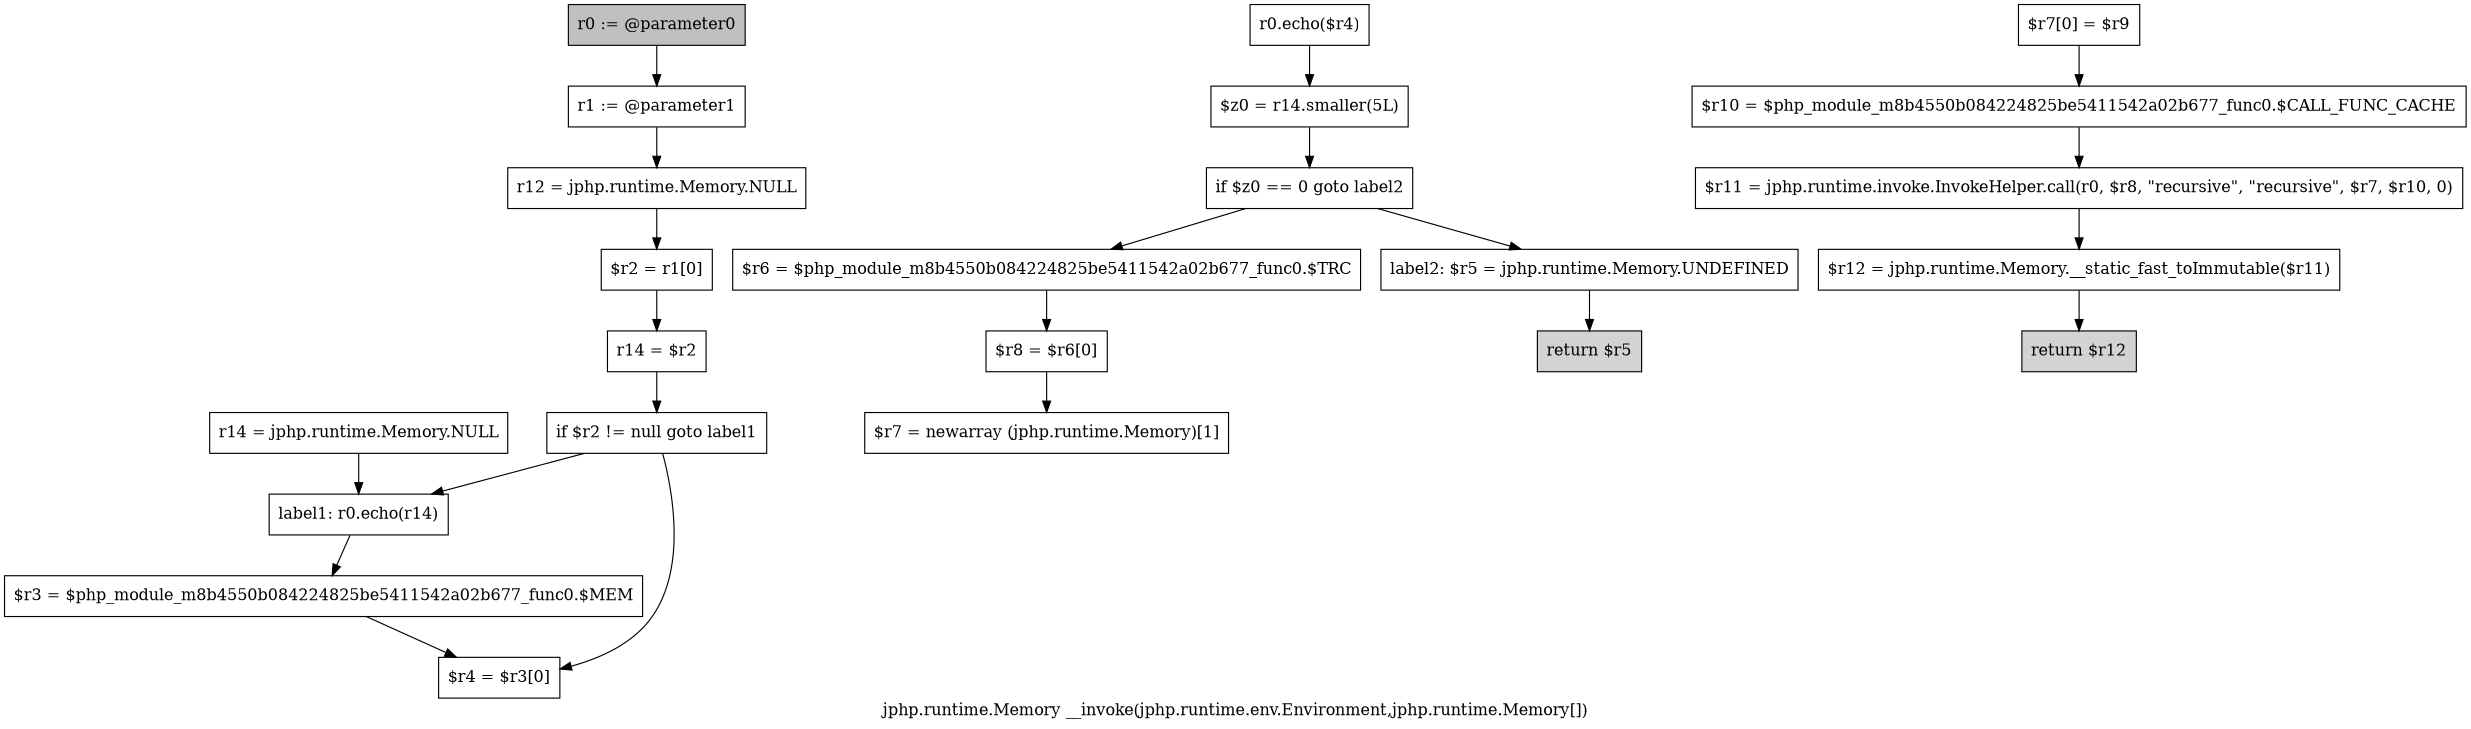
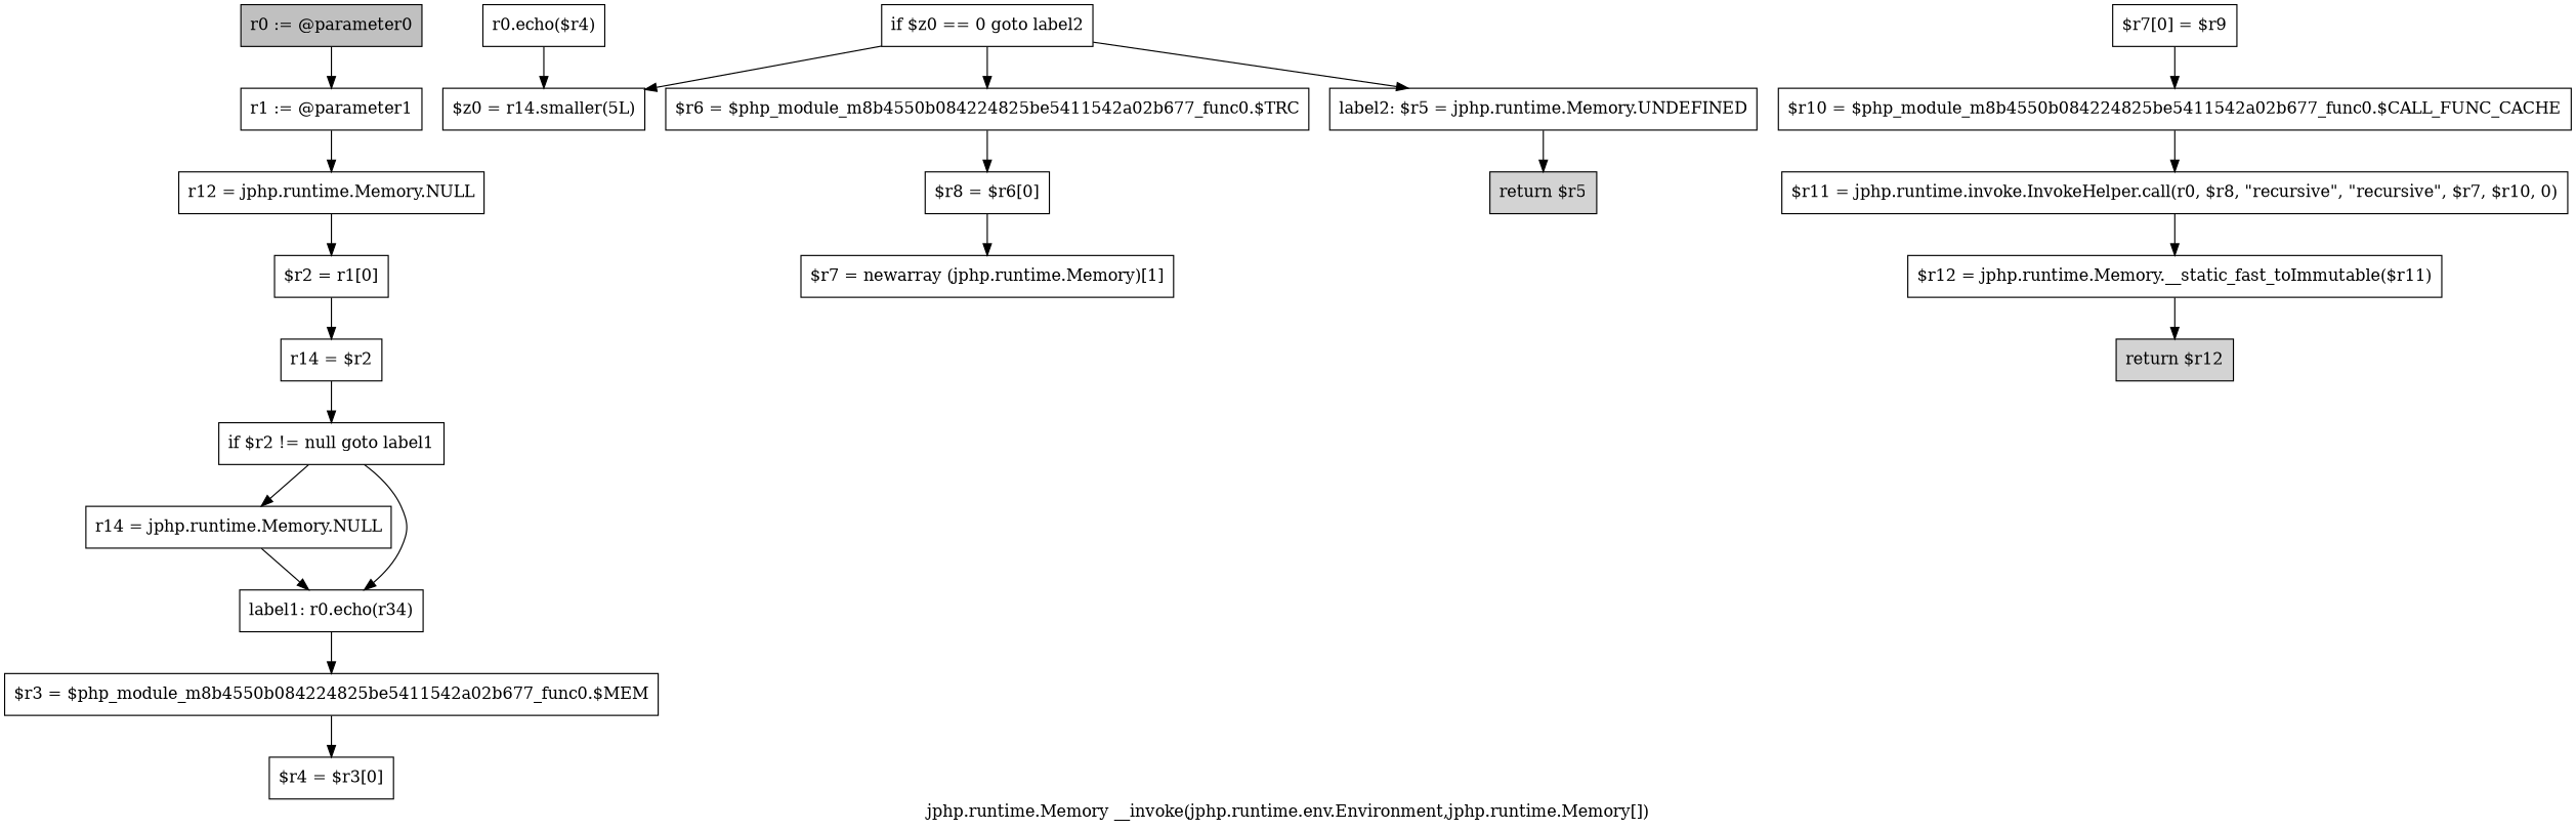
  digraph {
    label="jphp.runtime.Memory __invoke(jphp.runtime.env.Environment,jphp.runtime.Memory[])"
    node [shape=box]
    n1 [fillcolor=gray label="r0 := @parameter0" style=filled]
    n2 [label="r1 := @parameter1"]
    n3 [label="r12 = jphp.runtime.Memory.NULL"]
    n4 [label="$r2 = r1[0]"]
    n5 [label="r14 = $r2"]
    n6 [label="if $r2 != null goto label1"]
    n7 [label="r14 = jphp.runtime.Memory.NULL"]
-   n8 [label="label1: r0.echo(r14)"]
+   n8 [label="label1: r0.echo(r34)"]
    n9 [label="$r3 = $php_module_m8b4550b084224825be5411542a02b677_func0.$MEM"]
    n10 [label="$r4 = $r3[0]"]
    n11 [label="r0.echo($r4)"]
    n12 [label="$z0 = r14.smaller(5L)"]
    n13 [label="if $z0 == 0 goto label2"]
    n14 [label="$r6 = $php_module_m8b4550b084224825be5411542a02b677_func0.$TRC"]
    n15 [label="label2: $r5 = jphp.runtime.Memory.UNDEFINED"]
    n16 [label="$r8 = $r6[0]"]
    n17 [fillcolor=lightgray label="return $r5" style=filled]
    n18 [label="$r7 = newarray (jphp.runtime.Memory)[1]"]
    n19 [label="$r7[0] = $r9"]
    n20 [label="$r10 = $php_module_m8b4550b084224825be5411542a02b677_func0.$CALL_FUNC_CACHE"]
    n21 [label="$r11 = jphp.runtime.invoke.InvokeHelper.call(r0, $r8, \"recursive\", \"recursive\", $r7, $r10, 0)"]
    n22 [label="$r12 = jphp.runtime.Memory.__static_fast_toImmutable($r11)"]
    n23 [fillcolor=lightgray label="return $r12" style=filled]
    n1 -> n2
    n2 -> n3
    n3 -> n4
    n4 -> n5
    n5 -> n6
-   n6 -> n10
+   n6 -> n7
    n6 -> n8
    n7 -> n8
    n8 -> n9
    n9 -> n10
    n11 -> n12
-   n12 -> n13
+   n13 -> n12
    n13 -> n14
    n13 -> n15
    n14 -> n16
    n15 -> n17
    n16 -> n18
    n19 -> n20
    n20 -> n21
    n21 -> n22
    n22 -> n23
  }
